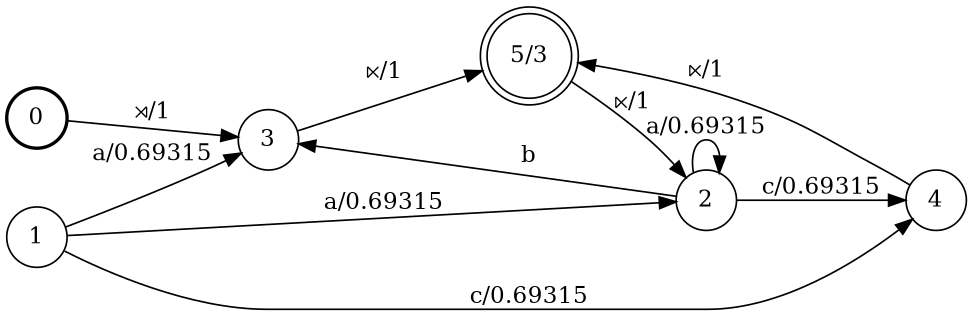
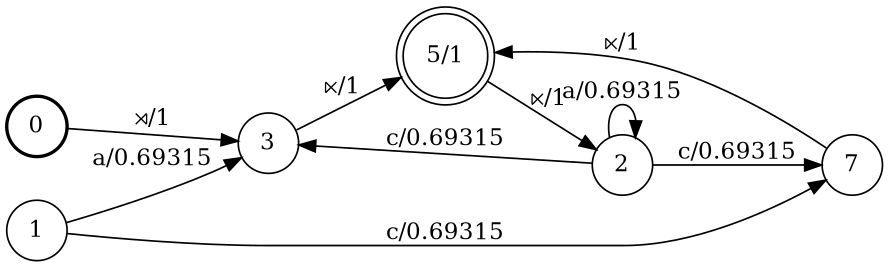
  digraph {
    fontname="DejaVu Serif"
    nodesep=0.25
    rankdir=LR
    ranksep=0.4
    node [fontname="DejaVu Serif" fontsize=14 shape=circle style=solid]
    edge [fontname="DejaVu Serif" fontsize=14]
    n1 [label=0 style=bold]
    n2 [label=3]
    n3 [label=1]
    n4 [label=2]
-   n5 [label=4]
-   n6 [label="5/3" shape=doublecircle]
+   n5 [label=7]
+   n6 [label="5/1" shape=doublecircle]
    n1 -> n2 [label="⋊/1"]
    n2 -> n6 [label="⋉/1"]
    n3 -> n2 [label="a/0.69315"]
-   n3 -> n4 [label="a/0.69315"]
    n3 -> n5 [label="c/0.69315"]
-   n4 -> n2 [label=b]
+   n4 -> n2 [label="c/0.69315"]
    n4 -> n4 [label="a/0.69315"]
    n4 -> n5 [label="c/0.69315"]
    n5 -> n6 [label="⋉/1"]
    n6 -> n4 [label="⋉/1"]
  }
